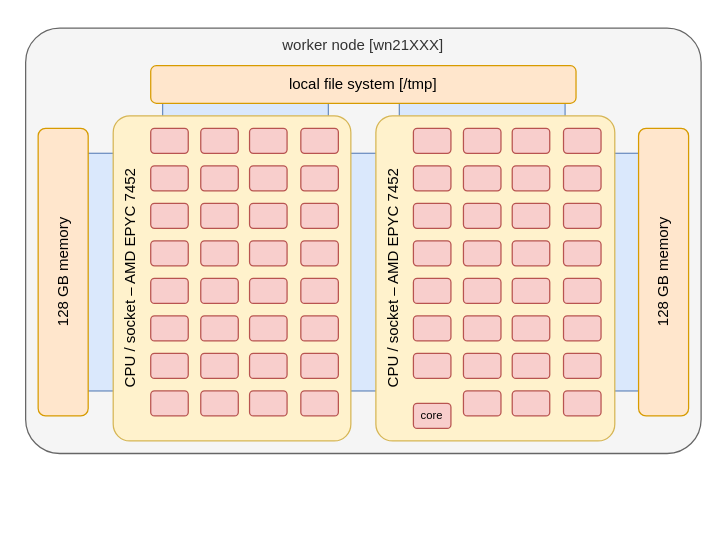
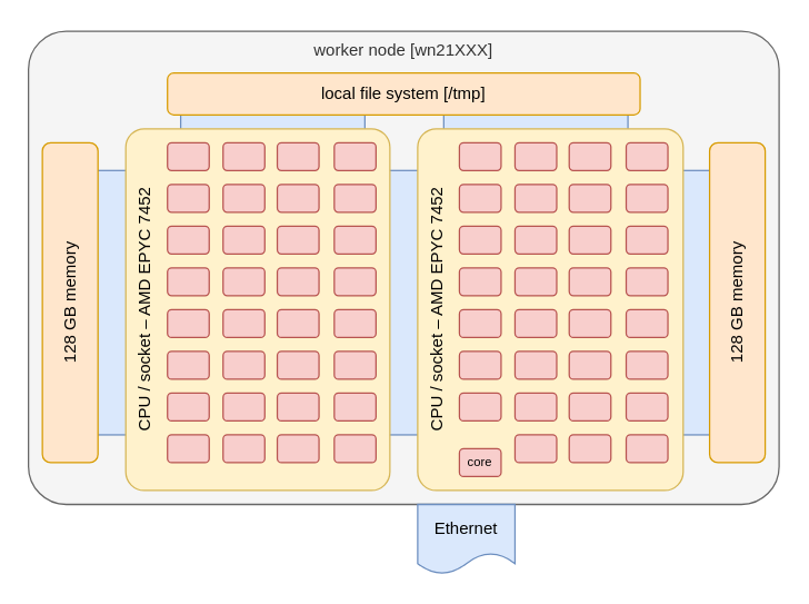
  <mxCell id="0" />
  <mxCell id="1" parent="0" />
  <mxCell id="2" value="worker node [wn21XXX]" style="rounded=1;whiteSpace=wrap;html=1;verticalAlign=top;fillColor=#f5f5f5;fontColor=#333333;strokeColor=#666666;arcSize=8;" vertex="1" parent="1"><mxGeometry x="20" y="22" width="540" height="340" as="geometry" /></mxCell>
  <mxCell id="3" value="" style="rounded=0;whiteSpace=wrap;html=1;fillColor=#dae8fc;strokeColor=#6c8ebf;rotation=-90;" vertex="1" parent="1"><mxGeometry x="364.5" y="20.75" width="41" height="132.5" as="geometry" /></mxCell>
  <mxCell id="4" value="" style="rounded=0;whiteSpace=wrap;html=1;fillColor=#dae8fc;strokeColor=#6c8ebf;rotation=-90;" vertex="1" parent="1"><mxGeometry x="175.25" y="20.75" width="41" height="132.5" as="geometry" /></mxCell>
  <mxCell id="5" value="" style="rounded=0;whiteSpace=wrap;html=1;fillColor=#dae8fc;strokeColor=#6c8ebf;" vertex="1" parent="1"><mxGeometry x="269" y="122" width="41" height="190" as="geometry" /></mxCell>
  <mxCell id="6" value="" style="rounded=0;whiteSpace=wrap;html=1;fillColor=#dae8fc;strokeColor=#6c8ebf;" vertex="1" parent="1"><mxGeometry x="480" y="122" width="41" height="190" as="geometry" /></mxCell>
  <mxCell id="7" value="" style="rounded=0;whiteSpace=wrap;html=1;fillColor=#dae8fc;strokeColor=#6c8ebf;" vertex="1" parent="1"><mxGeometry x="50" y="122" width="41" height="190" as="geometry" /></mxCell>
  <mxCell id="8" value="CPU / socket – AMD EPYC 7452" style="rounded=1;whiteSpace=wrap;html=1;arcSize=7;verticalAlign=top;fillColor=#fff2cc;strokeColor=#d6b656;horizontal=0;" vertex="1" parent="1"><mxGeometry x="300" y="92" width="191" height="260" as="geometry" /></mxCell>
  <mxCell id="9" value="CPU / socket – AMD EPYC 7452" style="rounded=1;whiteSpace=wrap;html=1;arcSize=7;verticalAlign=top;fillColor=#fff2cc;strokeColor=#d6b656;horizontal=0;" vertex="1" parent="1"><mxGeometry x="90" y="92" width="190" height="260" as="geometry" /></mxCell>
  <mxCell id="10" value="" style="rounded=1;whiteSpace=wrap;html=1;fillColor=#f8cecc;strokeColor=#b85450;" vertex="1" parent="1"><mxGeometry x="120" y="102" width="30" height="20" as="geometry" /></mxCell>
  <mxCell id="11" value="" style="rounded=1;whiteSpace=wrap;html=1;fillColor=#f8cecc;strokeColor=#b85450;" vertex="1" parent="1"><mxGeometry x="160" y="102" width="30" height="20" as="geometry" /></mxCell>
  <mxCell id="12" value="" style="rounded=1;whiteSpace=wrap;html=1;fillColor=#f8cecc;strokeColor=#b85450;" vertex="1" parent="1"><mxGeometry x="199" y="102" width="30" height="20" as="geometry" /></mxCell>
  <mxCell id="13" value="" style="rounded=1;whiteSpace=wrap;html=1;fillColor=#f8cecc;strokeColor=#b85450;" vertex="1" parent="1"><mxGeometry x="240" y="102" width="30" height="20" as="geometry" /></mxCell>
  <mxCell id="14" value="" style="rounded=1;whiteSpace=wrap;html=1;fillColor=#f8cecc;strokeColor=#b85450;" vertex="1" parent="1"><mxGeometry x="120" y="132" width="30" height="20" as="geometry" /></mxCell>
  <mxCell id="15" value="" style="rounded=1;whiteSpace=wrap;html=1;fillColor=#f8cecc;strokeColor=#b85450;" vertex="1" parent="1"><mxGeometry x="160" y="132" width="30" height="20" as="geometry" /></mxCell>
  <mxCell id="16" value="" style="rounded=1;whiteSpace=wrap;html=1;fillColor=#f8cecc;strokeColor=#b85450;" vertex="1" parent="1"><mxGeometry x="199" y="132" width="30" height="20" as="geometry" /></mxCell>
  <mxCell id="17" value="" style="rounded=1;whiteSpace=wrap;html=1;fillColor=#f8cecc;strokeColor=#b85450;" vertex="1" parent="1"><mxGeometry x="240" y="132" width="30" height="20" as="geometry" /></mxCell>
  <mxCell id="18" value="" style="rounded=1;whiteSpace=wrap;html=1;fillColor=#f8cecc;strokeColor=#b85450;" vertex="1" parent="1"><mxGeometry x="120" y="162" width="30" height="20" as="geometry" /></mxCell>
  <mxCell id="19" value="" style="rounded=1;whiteSpace=wrap;html=1;fillColor=#f8cecc;strokeColor=#b85450;" vertex="1" parent="1"><mxGeometry x="160" y="162" width="30" height="20" as="geometry" /></mxCell>
  <mxCell id="20" value="" style="rounded=1;whiteSpace=wrap;html=1;fillColor=#f8cecc;strokeColor=#b85450;" vertex="1" parent="1"><mxGeometry x="199" y="162" width="30" height="20" as="geometry" /></mxCell>
  <mxCell id="21" value="" style="rounded=1;whiteSpace=wrap;html=1;fillColor=#f8cecc;strokeColor=#b85450;" vertex="1" parent="1"><mxGeometry x="240" y="162" width="30" height="20" as="geometry" /></mxCell>
  <mxCell id="22" value="" style="rounded=1;whiteSpace=wrap;html=1;fillColor=#f8cecc;strokeColor=#b85450;" vertex="1" parent="1"><mxGeometry x="120" y="192" width="30" height="20" as="geometry" /></mxCell>
  <mxCell id="23" value="" style="rounded=1;whiteSpace=wrap;html=1;fillColor=#f8cecc;strokeColor=#b85450;" vertex="1" parent="1"><mxGeometry x="160" y="192" width="30" height="20" as="geometry" /></mxCell>
  <mxCell id="24" value="" style="rounded=1;whiteSpace=wrap;html=1;fillColor=#f8cecc;strokeColor=#b85450;" vertex="1" parent="1"><mxGeometry x="199" y="192" width="30" height="20" as="geometry" /></mxCell>
  <mxCell id="25" value="" style="rounded=1;whiteSpace=wrap;html=1;fillColor=#f8cecc;strokeColor=#b85450;" vertex="1" parent="1"><mxGeometry x="240" y="192" width="30" height="20" as="geometry" /></mxCell>
  <mxCell id="26" value="" style="rounded=1;whiteSpace=wrap;html=1;fillColor=#f8cecc;strokeColor=#b85450;" vertex="1" parent="1"><mxGeometry x="120" y="222" width="30" height="20" as="geometry" /></mxCell>
  <mxCell id="27" value="" style="rounded=1;whiteSpace=wrap;html=1;fillColor=#f8cecc;strokeColor=#b85450;" vertex="1" parent="1"><mxGeometry x="160" y="222" width="30" height="20" as="geometry" /></mxCell>
  <mxCell id="28" value="" style="rounded=1;whiteSpace=wrap;html=1;fillColor=#f8cecc;strokeColor=#b85450;" vertex="1" parent="1"><mxGeometry x="199" y="222" width="30" height="20" as="geometry" /></mxCell>
  <mxCell id="29" value="" style="rounded=1;whiteSpace=wrap;html=1;fillColor=#f8cecc;strokeColor=#b85450;" vertex="1" parent="1"><mxGeometry x="240" y="222" width="30" height="20" as="geometry" /></mxCell>
  <mxCell id="30" value="" style="rounded=1;whiteSpace=wrap;html=1;fillColor=#f8cecc;strokeColor=#b85450;" vertex="1" parent="1"><mxGeometry x="120" y="252" width="30" height="20" as="geometry" /></mxCell>
  <mxCell id="31" value="" style="rounded=1;whiteSpace=wrap;html=1;fillColor=#f8cecc;strokeColor=#b85450;" vertex="1" parent="1"><mxGeometry x="160" y="252" width="30" height="20" as="geometry" /></mxCell>
  <mxCell id="32" value="" style="rounded=1;whiteSpace=wrap;html=1;fillColor=#f8cecc;strokeColor=#b85450;" vertex="1" parent="1"><mxGeometry x="199" y="252" width="30" height="20" as="geometry" /></mxCell>
  <mxCell id="33" value="" style="rounded=1;whiteSpace=wrap;html=1;fillColor=#f8cecc;strokeColor=#b85450;" vertex="1" parent="1"><mxGeometry x="240" y="252" width="30" height="20" as="geometry" /></mxCell>
  <mxCell id="34" value="" style="rounded=1;whiteSpace=wrap;html=1;fillColor=#f8cecc;strokeColor=#b85450;" vertex="1" parent="1"><mxGeometry x="120" y="282" width="30" height="20" as="geometry" /></mxCell>
  <mxCell id="35" value="" style="rounded=1;whiteSpace=wrap;html=1;fillColor=#f8cecc;strokeColor=#b85450;" vertex="1" parent="1"><mxGeometry x="160" y="282" width="30" height="20" as="geometry" /></mxCell>
  <mxCell id="36" value="" style="rounded=1;whiteSpace=wrap;html=1;fillColor=#f8cecc;strokeColor=#b85450;" vertex="1" parent="1"><mxGeometry x="199" y="282" width="30" height="20" as="geometry" /></mxCell>
  <mxCell id="37" value="" style="rounded=1;whiteSpace=wrap;html=1;fillColor=#f8cecc;strokeColor=#b85450;" vertex="1" parent="1"><mxGeometry x="240" y="282" width="30" height="20" as="geometry" /></mxCell>
  <mxCell id="38" value="" style="rounded=1;whiteSpace=wrap;html=1;fillColor=#f8cecc;strokeColor=#b85450;" vertex="1" parent="1"><mxGeometry x="120" y="312" width="30" height="20" as="geometry" /></mxCell>
  <mxCell id="39" value="" style="rounded=1;whiteSpace=wrap;html=1;fillColor=#f8cecc;strokeColor=#b85450;" vertex="1" parent="1"><mxGeometry x="160" y="312" width="30" height="20" as="geometry" /></mxCell>
  <mxCell id="40" value="" style="rounded=1;whiteSpace=wrap;html=1;fillColor=#f8cecc;strokeColor=#b85450;" vertex="1" parent="1"><mxGeometry x="199" y="312" width="30" height="20" as="geometry" /></mxCell>
  <mxCell id="41" value="" style="rounded=1;whiteSpace=wrap;html=1;fillColor=#f8cecc;strokeColor=#b85450;" vertex="1" parent="1"><mxGeometry x="240" y="312" width="30" height="20" as="geometry" /></mxCell>
  <mxCell id="42" value="" style="rounded=1;whiteSpace=wrap;html=1;fillColor=#f8cecc;strokeColor=#b85450;" vertex="1" parent="1"><mxGeometry x="330" y="102" width="30" height="20" as="geometry" /></mxCell>
  <mxCell id="43" value="" style="rounded=1;whiteSpace=wrap;html=1;fillColor=#f8cecc;strokeColor=#b85450;" vertex="1" parent="1"><mxGeometry x="370" y="102" width="30" height="20" as="geometry" /></mxCell>
  <mxCell id="44" value="" style="rounded=1;whiteSpace=wrap;html=1;fillColor=#f8cecc;strokeColor=#b85450;" vertex="1" parent="1"><mxGeometry x="409" y="102" width="30" height="20" as="geometry" /></mxCell>
  <mxCell id="45" value="" style="rounded=1;whiteSpace=wrap;html=1;fillColor=#f8cecc;strokeColor=#b85450;" vertex="1" parent="1"><mxGeometry x="450" y="102" width="30" height="20" as="geometry" /></mxCell>
  <mxCell id="46" value="" style="rounded=1;whiteSpace=wrap;html=1;fillColor=#f8cecc;strokeColor=#b85450;" vertex="1" parent="1"><mxGeometry x="330" y="132" width="30" height="20" as="geometry" /></mxCell>
  <mxCell id="47" value="" style="rounded=1;whiteSpace=wrap;html=1;fillColor=#f8cecc;strokeColor=#b85450;" vertex="1" parent="1"><mxGeometry x="370" y="132" width="30" height="20" as="geometry" /></mxCell>
  <mxCell id="48" value="" style="rounded=1;whiteSpace=wrap;html=1;fillColor=#f8cecc;strokeColor=#b85450;" vertex="1" parent="1"><mxGeometry x="409" y="132" width="30" height="20" as="geometry" /></mxCell>
  <mxCell id="49" value="" style="rounded=1;whiteSpace=wrap;html=1;fillColor=#f8cecc;strokeColor=#b85450;" vertex="1" parent="1"><mxGeometry x="450" y="132" width="30" height="20" as="geometry" /></mxCell>
  <mxCell id="50" value="" style="rounded=1;whiteSpace=wrap;html=1;fillColor=#f8cecc;strokeColor=#b85450;" vertex="1" parent="1"><mxGeometry x="330" y="162" width="30" height="20" as="geometry" /></mxCell>
  <mxCell id="51" value="" style="rounded=1;whiteSpace=wrap;html=1;fillColor=#f8cecc;strokeColor=#b85450;" vertex="1" parent="1"><mxGeometry x="370" y="162" width="30" height="20" as="geometry" /></mxCell>
  <mxCell id="52" value="" style="rounded=1;whiteSpace=wrap;html=1;fillColor=#f8cecc;strokeColor=#b85450;" vertex="1" parent="1"><mxGeometry x="409" y="162" width="30" height="20" as="geometry" /></mxCell>
  <mxCell id="53" value="" style="rounded=1;whiteSpace=wrap;html=1;fillColor=#f8cecc;strokeColor=#b85450;" vertex="1" parent="1"><mxGeometry x="450" y="162" width="30" height="20" as="geometry" /></mxCell>
  <mxCell id="54" value="" style="rounded=1;whiteSpace=wrap;html=1;fillColor=#f8cecc;strokeColor=#b85450;" vertex="1" parent="1"><mxGeometry x="330" y="192" width="30" height="20" as="geometry" /></mxCell>
  <mxCell id="55" value="" style="rounded=1;whiteSpace=wrap;html=1;fillColor=#f8cecc;strokeColor=#b85450;" vertex="1" parent="1"><mxGeometry x="370" y="192" width="30" height="20" as="geometry" /></mxCell>
  <mxCell id="56" value="" style="rounded=1;whiteSpace=wrap;html=1;fillColor=#f8cecc;strokeColor=#b85450;" vertex="1" parent="1"><mxGeometry x="409" y="192" width="30" height="20" as="geometry" /></mxCell>
  <mxCell id="57" value="" style="rounded=1;whiteSpace=wrap;html=1;fillColor=#f8cecc;strokeColor=#b85450;" vertex="1" parent="1"><mxGeometry x="450" y="192" width="30" height="20" as="geometry" /></mxCell>
  <mxCell id="58" value="" style="rounded=1;whiteSpace=wrap;html=1;fillColor=#f8cecc;strokeColor=#b85450;" vertex="1" parent="1"><mxGeometry x="330" y="222" width="30" height="20" as="geometry" /></mxCell>
  <mxCell id="59" value="" style="rounded=1;whiteSpace=wrap;html=1;fillColor=#f8cecc;strokeColor=#b85450;" vertex="1" parent="1"><mxGeometry x="370" y="222" width="30" height="20" as="geometry" /></mxCell>
  <mxCell id="60" value="" style="rounded=1;whiteSpace=wrap;html=1;fillColor=#f8cecc;strokeColor=#b85450;" vertex="1" parent="1"><mxGeometry x="409" y="222" width="30" height="20" as="geometry" /></mxCell>
  <mxCell id="61" value="" style="rounded=1;whiteSpace=wrap;html=1;fillColor=#f8cecc;strokeColor=#b85450;" vertex="1" parent="1"><mxGeometry x="450" y="222" width="30" height="20" as="geometry" /></mxCell>
  <mxCell id="62" value="" style="rounded=1;whiteSpace=wrap;html=1;fillColor=#f8cecc;strokeColor=#b85450;" vertex="1" parent="1"><mxGeometry x="330" y="252" width="30" height="20" as="geometry" /></mxCell>
  <mxCell id="63" value="" style="rounded=1;whiteSpace=wrap;html=1;fillColor=#f8cecc;strokeColor=#b85450;" vertex="1" parent="1"><mxGeometry x="370" y="252" width="30" height="20" as="geometry" /></mxCell>
  <mxCell id="64" value="" style="rounded=1;whiteSpace=wrap;html=1;fillColor=#f8cecc;strokeColor=#b85450;" vertex="1" parent="1"><mxGeometry x="409" y="252" width="30" height="20" as="geometry" /></mxCell>
  <mxCell id="65" value="" style="rounded=1;whiteSpace=wrap;html=1;fillColor=#f8cecc;strokeColor=#b85450;" vertex="1" parent="1"><mxGeometry x="450" y="252" width="30" height="20" as="geometry" /></mxCell>
  <mxCell id="66" value="" style="rounded=1;whiteSpace=wrap;html=1;fillColor=#f8cecc;strokeColor=#b85450;" vertex="1" parent="1"><mxGeometry x="330" y="282" width="30" height="20" as="geometry" /></mxCell>
  <mxCell id="67" value="" style="rounded=1;whiteSpace=wrap;html=1;fillColor=#f8cecc;strokeColor=#b85450;" vertex="1" parent="1"><mxGeometry x="370" y="282" width="30" height="20" as="geometry" /></mxCell>
  <mxCell id="68" value="" style="rounded=1;whiteSpace=wrap;html=1;fillColor=#f8cecc;strokeColor=#b85450;" vertex="1" parent="1"><mxGeometry x="409" y="282" width="30" height="20" as="geometry" /></mxCell>
  <mxCell id="69" value="" style="rounded=1;whiteSpace=wrap;html=1;fillColor=#f8cecc;strokeColor=#b85450;" vertex="1" parent="1"><mxGeometry x="450" y="282" width="30" height="20" as="geometry" /></mxCell>
  <mxCell id="70" value="core" style="rounded=1;whiteSpace=wrap;html=1;fillColor=#f8cecc;strokeColor=#b85450;fontSize=9;verticalAlign=middle;" vertex="1" parent="1"><mxGeometry x="330" y="322" width="30" height="20" as="geometry" /></mxCell>
  <mxCell id="71" value="" style="rounded=1;whiteSpace=wrap;html=1;fillColor=#f8cecc;strokeColor=#b85450;" vertex="1" parent="1"><mxGeometry x="370" y="312" width="30" height="20" as="geometry" /></mxCell>
  <mxCell id="72" value="" style="rounded=1;whiteSpace=wrap;html=1;fillColor=#f8cecc;strokeColor=#b85450;" vertex="1" parent="1"><mxGeometry x="409" y="312" width="30" height="20" as="geometry" /></mxCell>
  <mxCell id="73" value="" style="rounded=1;whiteSpace=wrap;html=1;fillColor=#f8cecc;strokeColor=#b85450;" vertex="1" parent="1"><mxGeometry x="450" y="312" width="30" height="20" as="geometry" /></mxCell>
  <mxCell id="74" value="128 GB memory" style="rounded=1;whiteSpace=wrap;html=1;direction=south;horizontal=0;fillColor=#ffe6cc;strokeColor=#d79b00;" vertex="1" parent="1"><mxGeometry x="30" y="102" width="40" height="230" as="geometry" /></mxCell>
  <mxCell id="75" value="128 GB memory" style="rounded=1;whiteSpace=wrap;html=1;direction=south;horizontal=0;fillColor=#ffe6cc;strokeColor=#d79b00;" vertex="1" parent="1"><mxGeometry x="510" y="102" width="40" height="230" as="geometry" /></mxCell>
+ <mxCell id="76" value="Ethernet" style="shape=document;whiteSpace=wrap;html=1;boundedLbl=1;fillColor=#dae8fc;strokeColor=#6c8ebf;" vertex="1" parent="1"><mxGeometry x="300" y="362" width="70" height="50" as="geometry" /></mxCell>
  <mxCell id="77" value="local file system [/tmp]" style="rounded=1;whiteSpace=wrap;html=1;fillColor=#ffe6cc;strokeColor=#d79b00;" vertex="1" parent="1"><mxGeometry x="120" y="52" width="340" height="30" as="geometry" /></mxCell>
